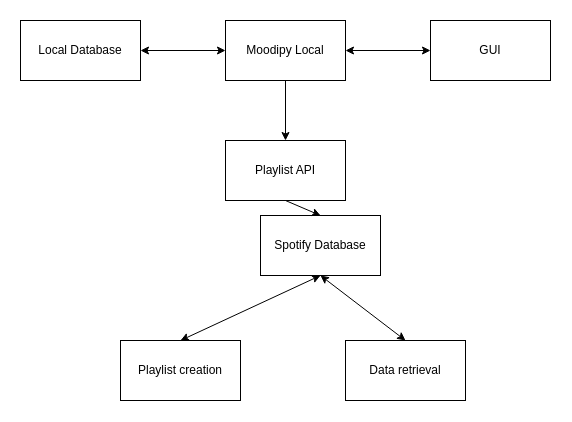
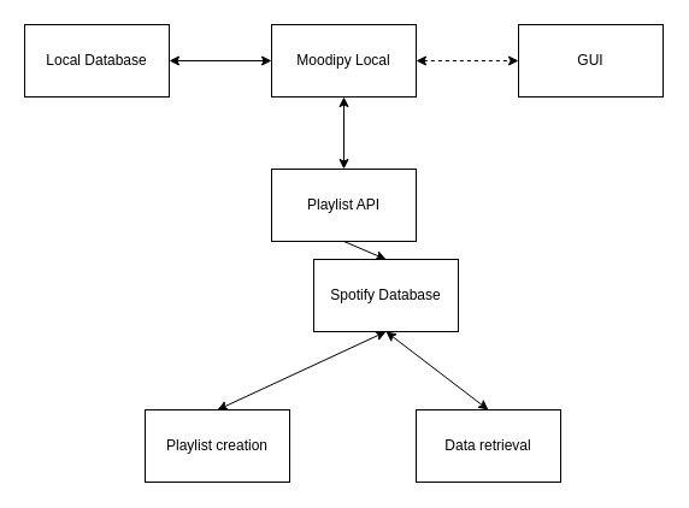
  <mxCell id="0" />
  <mxCell id="1" parent="0" />
  <mxCell id="2" value="Moodipy Local" style="rounded=0;whiteSpace=wrap;html=1;" parent="1" vertex="1"><mxGeometry x="225" y="20" width="120" height="60" as="geometry" /></mxCell>
  <mxCell id="3" value="GUI" style="rounded=0;whiteSpace=wrap;html=1;" parent="1" vertex="1"><mxGeometry x="430" y="20" width="120" height="60" as="geometry" /></mxCell>
  <mxCell id="4" value="Local Database" style="rounded=0;whiteSpace=wrap;html=1;" parent="1" vertex="1"><mxGeometry x="20" y="20" width="120" height="60" as="geometry" /></mxCell>
  <mxCell id="5" value="Playlist API" style="rounded=0;whiteSpace=wrap;html=1;" parent="1" vertex="1"><mxGeometry x="225" y="140" width="120" height="60" as="geometry" /></mxCell>
- <mxCell id="6" value="" style="endArrow=classic;startArrow=classic;html=1;entryX=0;entryY=0.5;entryDx=0;entryDy=0;exitX=1;exitY=0.5;exitDx=0;exitDy=0;" parent="1" source="2" target="3" edge="1"><mxGeometry width="50" height="50" relative="1" as="geometry"><mxPoint x="300" y="70" as="sourcePoint" /><mxPoint x="350" y="20" as="targetPoint" /></mxGeometry></mxCell>
+ <mxCell id="6" value="" style="endArrow=classic;startArrow=classic;html=1;entryX=0;entryY=0.5;entryDx=0;entryDy=0;exitX=1;exitY=0.5;exitDx=0;exitDy=0;dashed=1;" parent="1" source="2" target="3" edge="1"><mxGeometry width="50" height="50" relative="1" as="geometry"><mxPoint x="300" y="70" as="sourcePoint" /><mxPoint x="350" y="20" as="targetPoint" /></mxGeometry></mxCell>
  <mxCell id="7" value="" style="endArrow=classic;startArrow=classic;html=1;exitX=1;exitY=0.5;exitDx=0;exitDy=0;" parent="1" source="4" edge="1"><mxGeometry width="50" height="50" relative="1" as="geometry"><mxPoint x="175" y="100" as="sourcePoint" /><mxPoint x="225" y="50" as="targetPoint" /></mxGeometry></mxCell>
- <mxCell id="8" value="" style="endArrow=none;startArrow=classic;html=1;entryX=0.5;entryY=1;entryDx=0;entryDy=0;exitX=0.5;exitY=0;exitDx=0;exitDy=0;" parent="1" source="5" target="2" edge="1"><mxGeometry width="50" height="50" relative="1" as="geometry"><mxPoint x="300" y="70" as="sourcePoint" /><mxPoint x="350" y="20" as="targetPoint" /></mxGeometry></mxCell>
+ <mxCell id="8" value="" style="endArrow=classic;startArrow=classic;html=1;entryX=0.5;entryY=1;entryDx=0;entryDy=0;exitX=0.5;exitY=0;exitDx=0;exitDy=0;" parent="1" source="5" target="2" edge="1"><mxGeometry width="50" height="50" relative="1" as="geometry"><mxPoint x="300" y="70" as="sourcePoint" /><mxPoint x="350" y="20" as="targetPoint" /></mxGeometry></mxCell>
  <mxCell id="9" value="Data retrieval" style="rounded=0;whiteSpace=wrap;html=1;" parent="1" vertex="1"><mxGeometry x="345" y="340" width="120" height="60" as="geometry" /></mxCell>
  <mxCell id="10" value="Playlist creation" style="rounded=0;whiteSpace=wrap;html=1;" parent="1" vertex="1"><mxGeometry x="120" y="340" width="120" height="60" as="geometry" /></mxCell>
  <mxCell id="11" value="" style="endArrow=classic;startArrow=classic;html=1;exitX=0.5;exitY=0;exitDx=0;exitDy=0;entryX=0.5;entryY=1;entryDx=0;entryDy=0;" parent="1" source="10" target="13" edge="1"><mxGeometry width="50" height="50" relative="1" as="geometry"><mxPoint x="180" y="240" as="sourcePoint" /><mxPoint x="230" y="260" as="targetPoint" /></mxGeometry></mxCell>
  <mxCell id="12" value="" style="endArrow=classic;startArrow=classic;html=1;exitX=0.5;exitY=0;exitDx=0;exitDy=0;entryX=0.5;entryY=1;entryDx=0;entryDy=0;" parent="1" source="9" target="13" edge="1"><mxGeometry width="50" height="50" relative="1" as="geometry"><mxPoint x="300" y="70" as="sourcePoint" /><mxPoint x="360" y="270" as="targetPoint" /></mxGeometry></mxCell>
  <mxCell id="13" value="Spotify Database" style="rounded=0;whiteSpace=wrap;html=1;" parent="1" vertex="1"><mxGeometry x="260" y="215" width="120" height="60" as="geometry" /></mxCell>
  <mxCell id="14" value="" style="endArrow=classic;html=1;entryX=0.5;entryY=0;entryDx=0;entryDy=0;exitX=0.5;exitY=1;exitDx=0;exitDy=0;" parent="1" source="5" target="13" edge="1"><mxGeometry width="50" height="50" relative="1" as="geometry"><mxPoint x="260" y="240" as="sourcePoint" /><mxPoint x="310" y="190" as="targetPoint" /></mxGeometry></mxCell>
